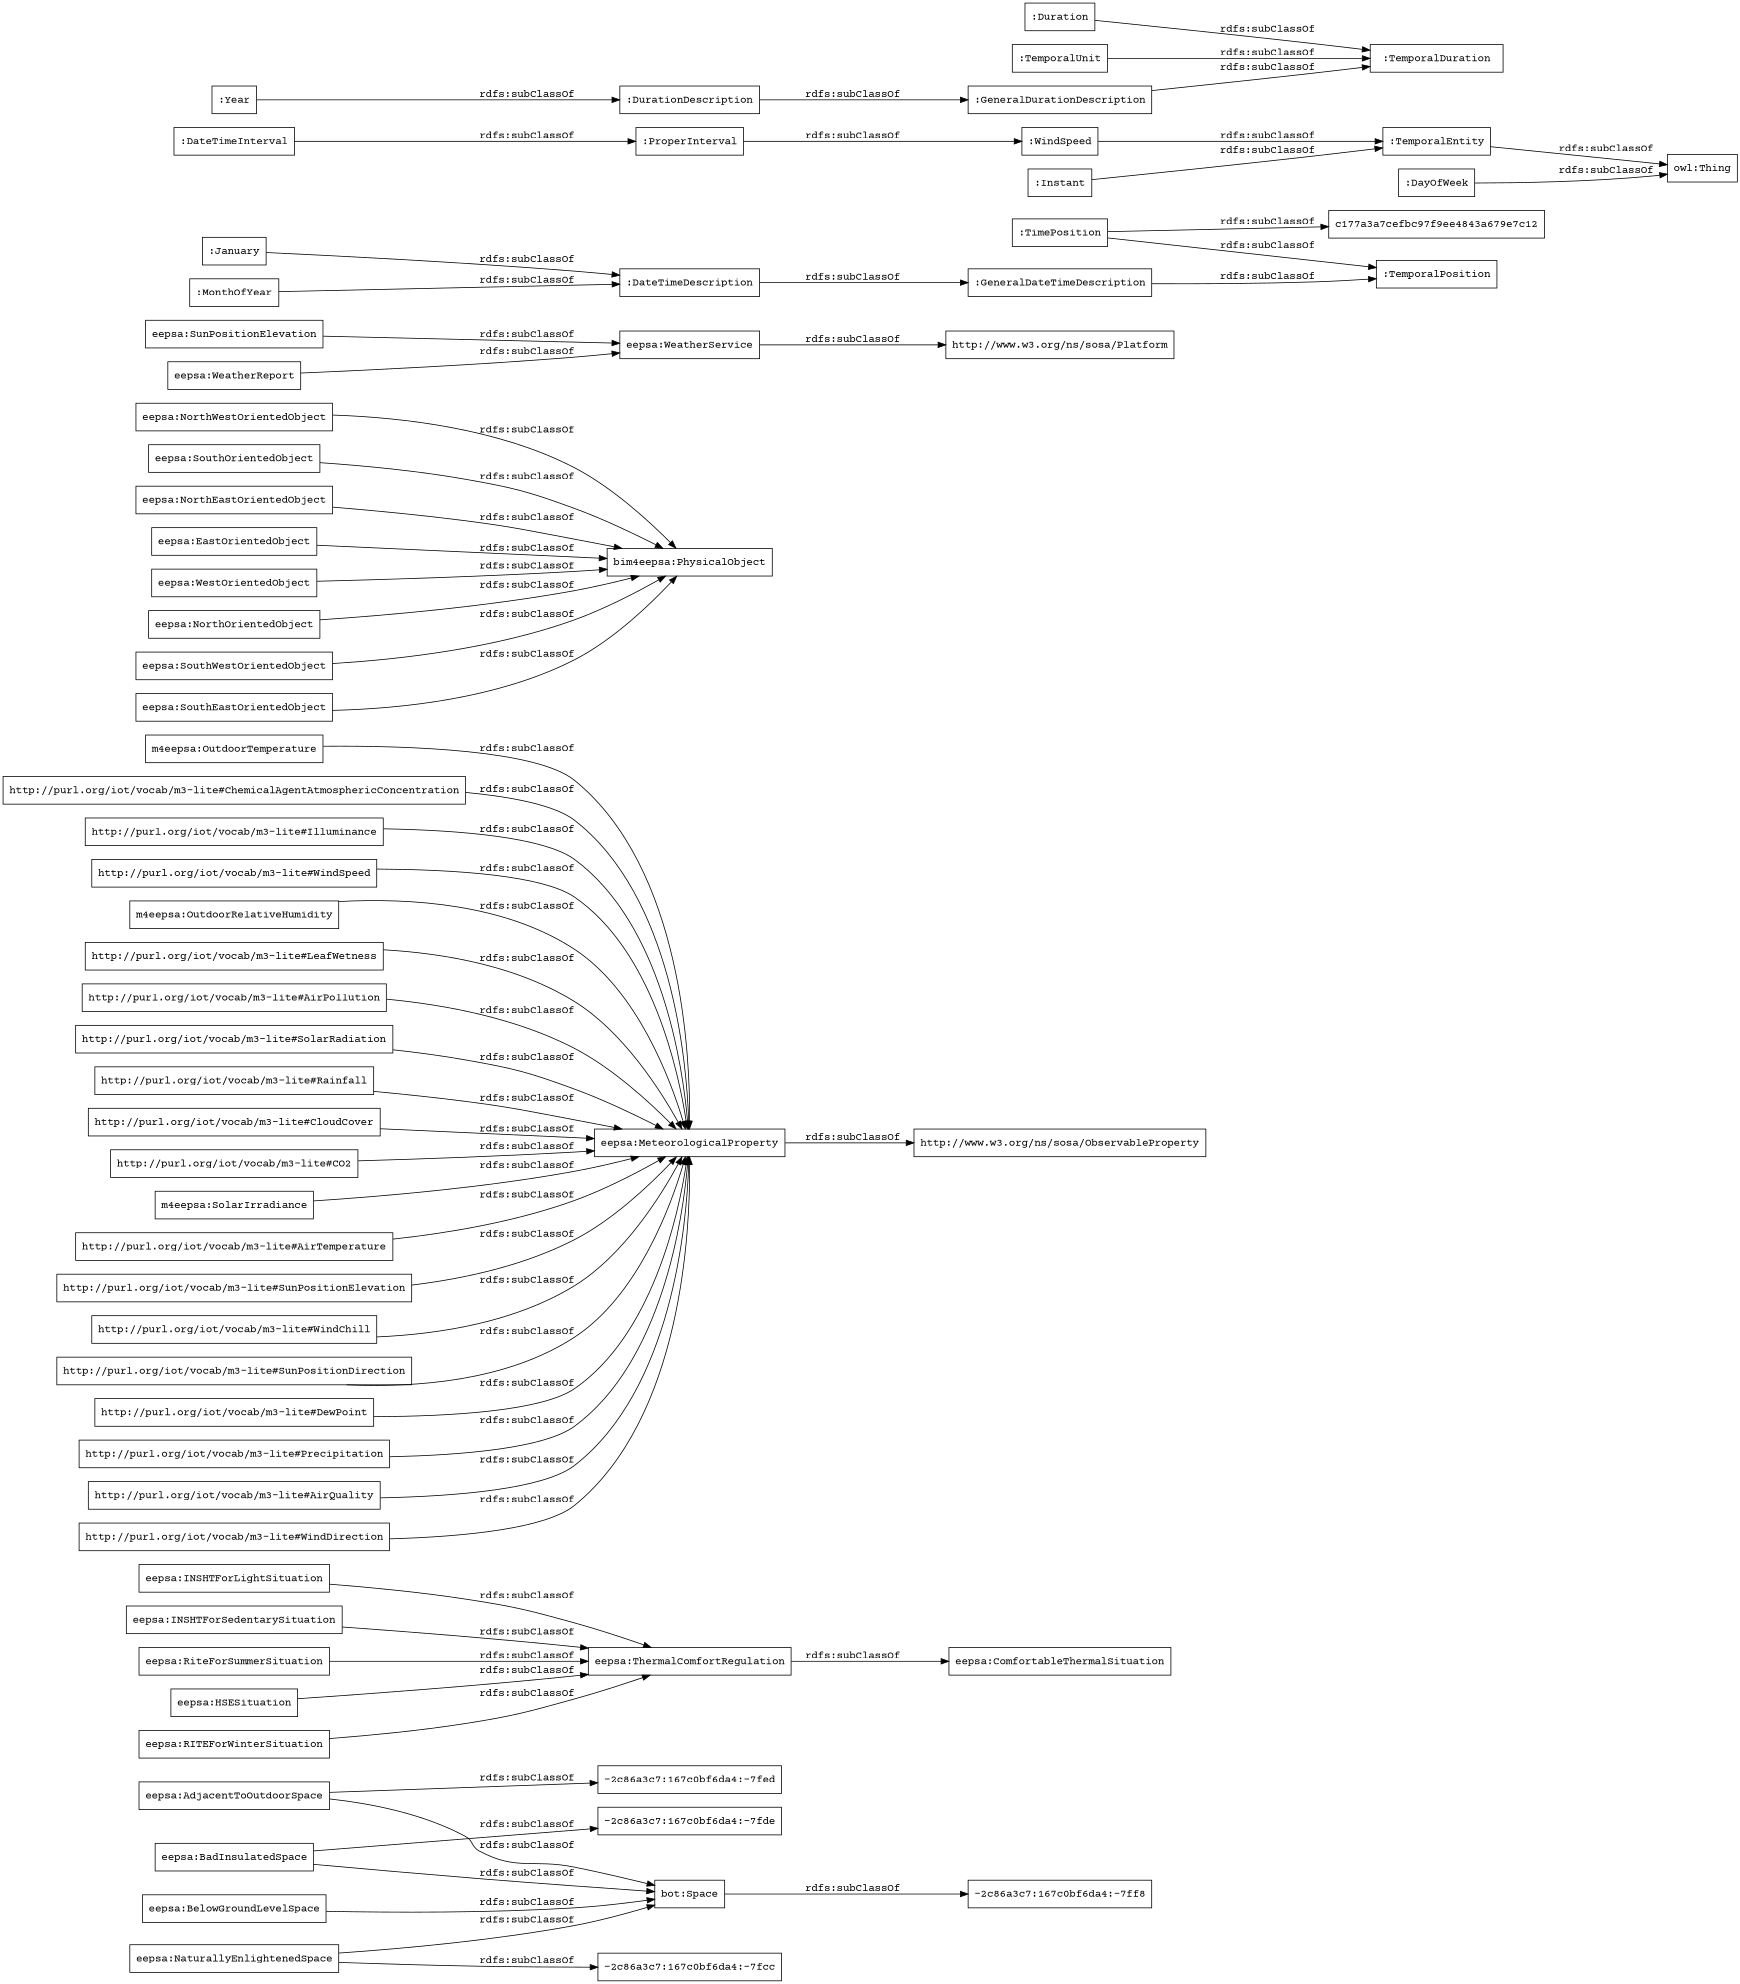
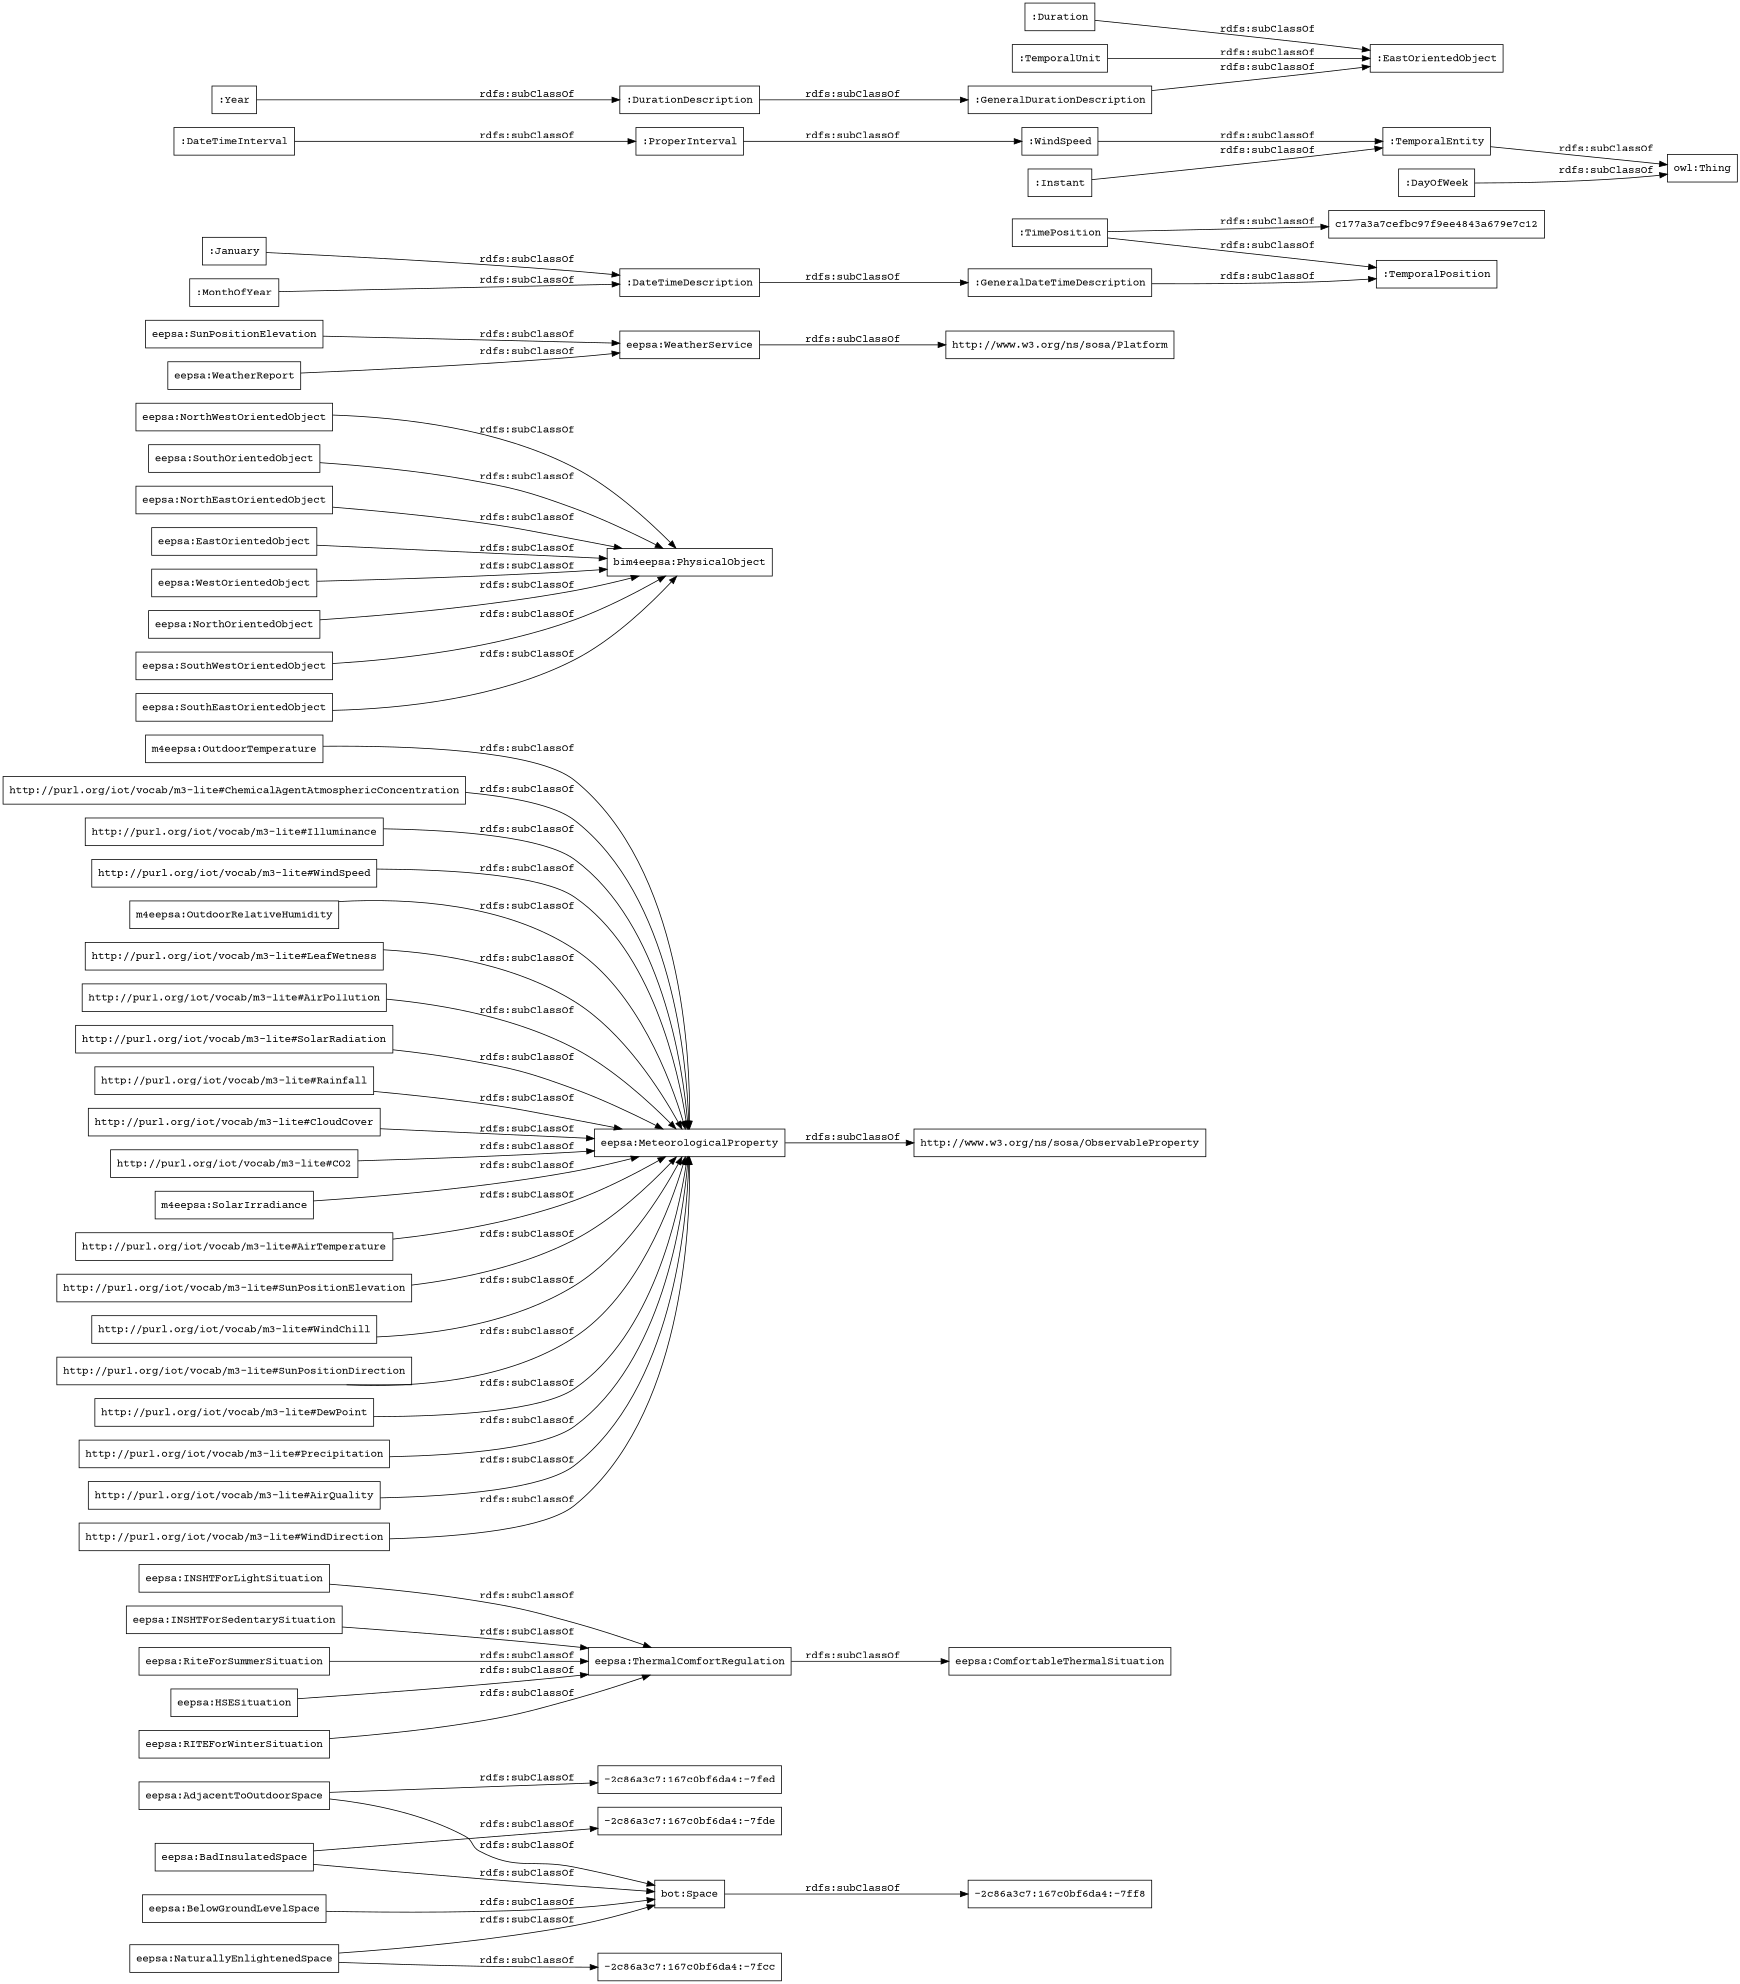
  digraph {
    fontname="Courier Prime"
    rankdir=LR
    node [color=black fontname="Courier Prime" shape=rectangle]
    edge [fontname="Courier Prime"]
    "eepsa:BelowGroundLevelSpace"
    "bot:Space"
    "-2c86a3c7:167c0bf6da4:-7ff8"
    "eepsa:INSHTForLightSituation"
    "eepsa:ThermalComfortRegulation"
    "eepsa:ComfortableThermalSituation"
    "m4eepsa:OutdoorTemperature"
    "eepsa:MeteorologicalProperty"
    "http://www.w3.org/ns/sosa/ObservableProperty"
    "eepsa:INSHTForSedentarySituation"
    "http://purl.org/iot/vocab/m3-lite#ChemicalAgentAtmosphericConcentration"
    "eepsa:RiteForSummerSituation"
    "eepsa:NorthWestOrientedObject"
    "bim4eepsa:PhysicalObject"
    "eepsa:SouthOrientedObject"
    "eepsa:NorthEastOrientedObject"
    "http://purl.org/iot/vocab/m3-lite#Illuminance"
    "http://purl.org/iot/vocab/m3-lite#WindSpeed"
    "m4eepsa:OutdoorRelativeHumidity"
    "eepsa:WeatherService"
    "http://www.w3.org/ns/sosa/Platform"
    "eepsa:AdjacentToOutdoorSpace"
    "-2c86a3c7:167c0bf6da4:-7fed"
    "eepsa:HSESituation"
    "eepsa:EastOrientedObject"
    "http://purl.org/iot/vocab/m3-lite#LeafWetness"
    "eepsa:BadInsulatedSpace"
    "-2c86a3c7:167c0bf6da4:-7fde"
    "http://purl.org/iot/vocab/m3-lite#AirPollution"
    "http://purl.org/iot/vocab/m3-lite#SolarRadiation"
    "eepsa:WestOrientedObject"
    "http://purl.org/iot/vocab/m3-lite#Rainfall"
    "http://purl.org/iot/vocab/m3-lite#CloudCover"
    "http://purl.org/iot/vocab/m3-lite#CO2"
    "m4eepsa:SolarIrradiance"
    "eepsa:NorthOrientedObject"
    "http://purl.org/iot/vocab/m3-lite#AirTemperature"
    n38 [label="eepsa:SunPositionElevation"]
    "http://purl.org/iot/vocab/m3-lite#SunPositionElevation"
    "http://purl.org/iot/vocab/m3-lite#WindChill"
    "http://purl.org/iot/vocab/m3-lite#SunPositionDirection"
    "eepsa:NaturallyEnlightenedSpace"
    "-2c86a3c7:167c0bf6da4:-7fcc"
    "eepsa:WeatherReport"
    "http://purl.org/iot/vocab/m3-lite#DewPoint"
    "eepsa:SouthWestOrientedObject"
    "http://purl.org/iot/vocab/m3-lite#Precipitation"
    "eepsa:SouthEastOrientedObject"
    "eepsa:RITEForWinterSituation"
    "http://purl.org/iot/vocab/m3-lite#AirQuality"
    "http://purl.org/iot/vocab/m3-lite#WindDirection"
    ":GeneralDateTimeDescription"
    ":TemporalPosition"
    ":DateTimeInterval"
    ":ProperInterval"
    n56 [label=":WindSpeed"]
    ":DurationDescription"
    ":GeneralDurationDescription"
-   ":TemporalDuration"
+   ":TemporalDuration" [label=":EastOrientedObject"]
    ":Duration"
    ":January"
    ":DateTimeDescription"
    ":TemporalEntity"
    ":TimePosition"
    c177a3a7cefbc97f9ee4843a679e7c12
    "owl:Thing"
    ":Year"
    ":MonthOfYear"
    ":TemporalUnit"
    ":Instant"
    ":DayOfWeek"
    "eepsa:BelowGroundLevelSpace" -> "bot:Space" [label="rdfs:subClassOf"]
    "bot:Space" -> "-2c86a3c7:167c0bf6da4:-7ff8" [label="rdfs:subClassOf"]
    "eepsa:INSHTForLightSituation" -> "eepsa:ThermalComfortRegulation" [label="rdfs:subClassOf"]
    "eepsa:ThermalComfortRegulation" -> "eepsa:ComfortableThermalSituation" [label="rdfs:subClassOf"]
    "m4eepsa:OutdoorTemperature" -> "eepsa:MeteorologicalProperty" [label="rdfs:subClassOf"]
    "eepsa:MeteorologicalProperty" -> "http://www.w3.org/ns/sosa/ObservableProperty" [label="rdfs:subClassOf"]
    "eepsa:INSHTForSedentarySituation" -> "eepsa:ThermalComfortRegulation" [label="rdfs:subClassOf"]
    "http://purl.org/iot/vocab/m3-lite#ChemicalAgentAtmosphericConcentration" -> "eepsa:MeteorologicalProperty" [label="rdfs:subClassOf"]
    "eepsa:RiteForSummerSituation" -> "eepsa:ThermalComfortRegulation" [label="rdfs:subClassOf"]
    "eepsa:NorthWestOrientedObject" -> "bim4eepsa:PhysicalObject" [label="rdfs:subClassOf"]
    "eepsa:SouthOrientedObject" -> "bim4eepsa:PhysicalObject" [label="rdfs:subClassOf"]
    "eepsa:NorthEastOrientedObject" -> "bim4eepsa:PhysicalObject" [label="rdfs:subClassOf"]
    "http://purl.org/iot/vocab/m3-lite#Illuminance" -> "eepsa:MeteorologicalProperty" [label="rdfs:subClassOf"]
    "http://purl.org/iot/vocab/m3-lite#WindSpeed" -> "eepsa:MeteorologicalProperty" [label="rdfs:subClassOf"]
    "m4eepsa:OutdoorRelativeHumidity" -> "eepsa:MeteorologicalProperty" [label="rdfs:subClassOf"]
    "eepsa:WeatherService" -> "http://www.w3.org/ns/sosa/Platform" [label="rdfs:subClassOf"]
    "eepsa:AdjacentToOutdoorSpace" -> "bot:Space" [label="rdfs:subClassOf"]
    "eepsa:AdjacentToOutdoorSpace" -> "-2c86a3c7:167c0bf6da4:-7fed" [label="rdfs:subClassOf"]
    "eepsa:HSESituation" -> "eepsa:ThermalComfortRegulation" [label="rdfs:subClassOf"]
    "eepsa:EastOrientedObject" -> "bim4eepsa:PhysicalObject" [label="rdfs:subClassOf"]
    "http://purl.org/iot/vocab/m3-lite#LeafWetness" -> "eepsa:MeteorologicalProperty" [label="rdfs:subClassOf"]
    "eepsa:BadInsulatedSpace" -> "bot:Space" [label="rdfs:subClassOf"]
    "eepsa:BadInsulatedSpace" -> "-2c86a3c7:167c0bf6da4:-7fde" [label="rdfs:subClassOf"]
    "http://purl.org/iot/vocab/m3-lite#AirPollution" -> "eepsa:MeteorologicalProperty" [label="rdfs:subClassOf"]
    "http://purl.org/iot/vocab/m3-lite#SolarRadiation" -> "eepsa:MeteorologicalProperty" [label="rdfs:subClassOf"]
    "eepsa:WestOrientedObject" -> "bim4eepsa:PhysicalObject" [label="rdfs:subClassOf"]
    "http://purl.org/iot/vocab/m3-lite#Rainfall" -> "eepsa:MeteorologicalProperty" [label="rdfs:subClassOf"]
    "http://purl.org/iot/vocab/m3-lite#CloudCover" -> "eepsa:MeteorologicalProperty" [label="rdfs:subClassOf"]
    "http://purl.org/iot/vocab/m3-lite#CO2" -> "eepsa:MeteorologicalProperty" [label="rdfs:subClassOf"]
    "m4eepsa:SolarIrradiance" -> "eepsa:MeteorologicalProperty" [label="rdfs:subClassOf"]
    "eepsa:NorthOrientedObject" -> "bim4eepsa:PhysicalObject" [label="rdfs:subClassOf"]
    "http://purl.org/iot/vocab/m3-lite#AirTemperature" -> "eepsa:MeteorologicalProperty" [label="rdfs:subClassOf"]
    n38 -> "eepsa:WeatherService" [label="rdfs:subClassOf"]
    "http://purl.org/iot/vocab/m3-lite#SunPositionElevation" -> "eepsa:MeteorologicalProperty" [label="rdfs:subClassOf"]
    "http://purl.org/iot/vocab/m3-lite#WindChill" -> "eepsa:MeteorologicalProperty" [label="rdfs:subClassOf"]
    "http://purl.org/iot/vocab/m3-lite#SunPositionDirection" -> "eepsa:MeteorologicalProperty" [label="rdfs:subClassOf"]
    "eepsa:NaturallyEnlightenedSpace" -> "bot:Space" [label="rdfs:subClassOf"]
    "eepsa:NaturallyEnlightenedSpace" -> "-2c86a3c7:167c0bf6da4:-7fcc" [label="rdfs:subClassOf"]
    "eepsa:WeatherReport" -> "eepsa:WeatherService" [label="rdfs:subClassOf"]
    "http://purl.org/iot/vocab/m3-lite#DewPoint" -> "eepsa:MeteorologicalProperty" [label="rdfs:subClassOf"]
    "eepsa:SouthWestOrientedObject" -> "bim4eepsa:PhysicalObject" [label="rdfs:subClassOf"]
    "http://purl.org/iot/vocab/m3-lite#Precipitation" -> "eepsa:MeteorologicalProperty" [label="rdfs:subClassOf"]
    "eepsa:SouthEastOrientedObject" -> "bim4eepsa:PhysicalObject" [label="rdfs:subClassOf"]
    "eepsa:RITEForWinterSituation" -> "eepsa:ThermalComfortRegulation" [label="rdfs:subClassOf"]
    "http://purl.org/iot/vocab/m3-lite#AirQuality" -> "eepsa:MeteorologicalProperty" [label="rdfs:subClassOf"]
    "http://purl.org/iot/vocab/m3-lite#WindDirection" -> "eepsa:MeteorologicalProperty" [label="rdfs:subClassOf"]
    ":GeneralDateTimeDescription" -> ":TemporalPosition" [label="rdfs:subClassOf"]
    ":DateTimeInterval" -> ":ProperInterval" [label="rdfs:subClassOf"]
    ":ProperInterval" -> n56 [label="rdfs:subClassOf"]
    n56 -> ":TemporalEntity" [label="rdfs:subClassOf"]
    ":DurationDescription" -> ":GeneralDurationDescription" [label="rdfs:subClassOf"]
    ":GeneralDurationDescription" -> ":TemporalDuration" [label="rdfs:subClassOf"]
    ":Duration" -> ":TemporalDuration" [label="rdfs:subClassOf"]
    ":January" -> ":DateTimeDescription" [label="rdfs:subClassOf"]
    ":DateTimeDescription" -> ":GeneralDateTimeDescription" [label="rdfs:subClassOf"]
    ":TemporalEntity" -> "owl:Thing" [label="rdfs:subClassOf"]
    ":TimePosition" -> ":TemporalPosition" [label="rdfs:subClassOf"]
    ":TimePosition" -> c177a3a7cefbc97f9ee4843a679e7c12 [label="rdfs:subClassOf"]
    ":Year" -> ":DurationDescription" [label="rdfs:subClassOf"]
    ":MonthOfYear" -> ":DateTimeDescription" [label="rdfs:subClassOf"]
    ":TemporalUnit" -> ":TemporalDuration" [label="rdfs:subClassOf"]
    ":Instant" -> ":TemporalEntity" [label="rdfs:subClassOf"]
    ":DayOfWeek" -> "owl:Thing" [label="rdfs:subClassOf"]
  }
